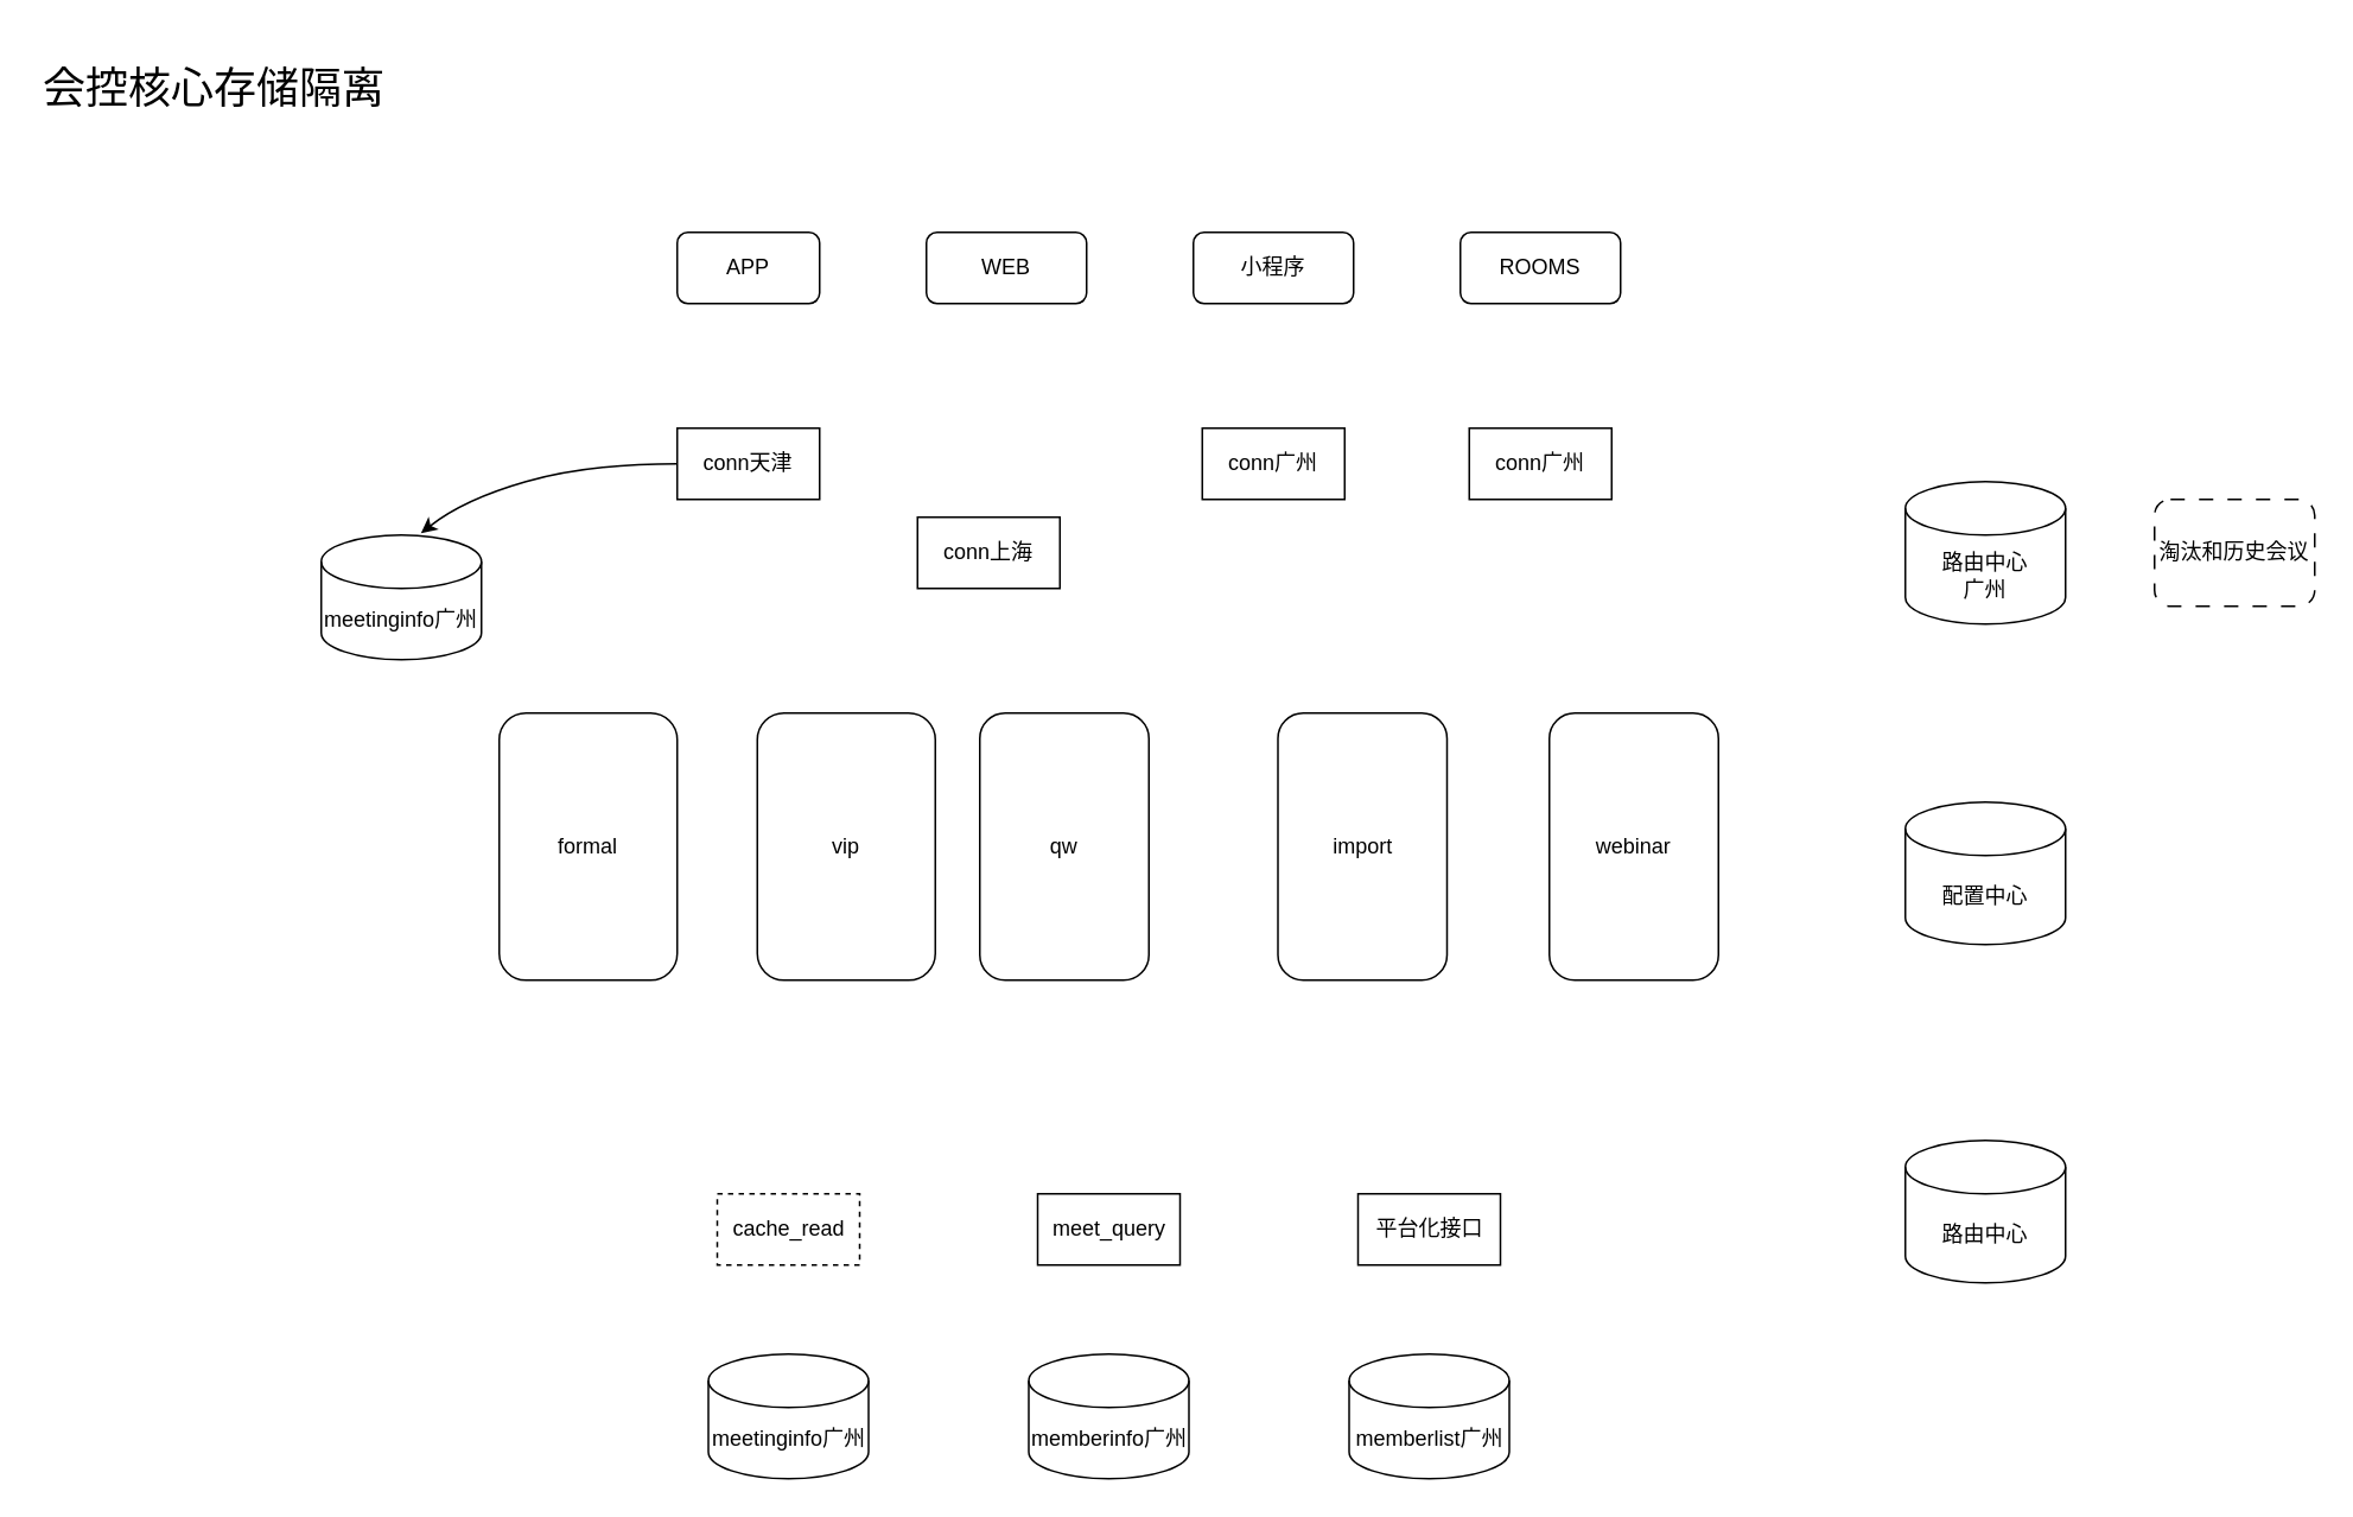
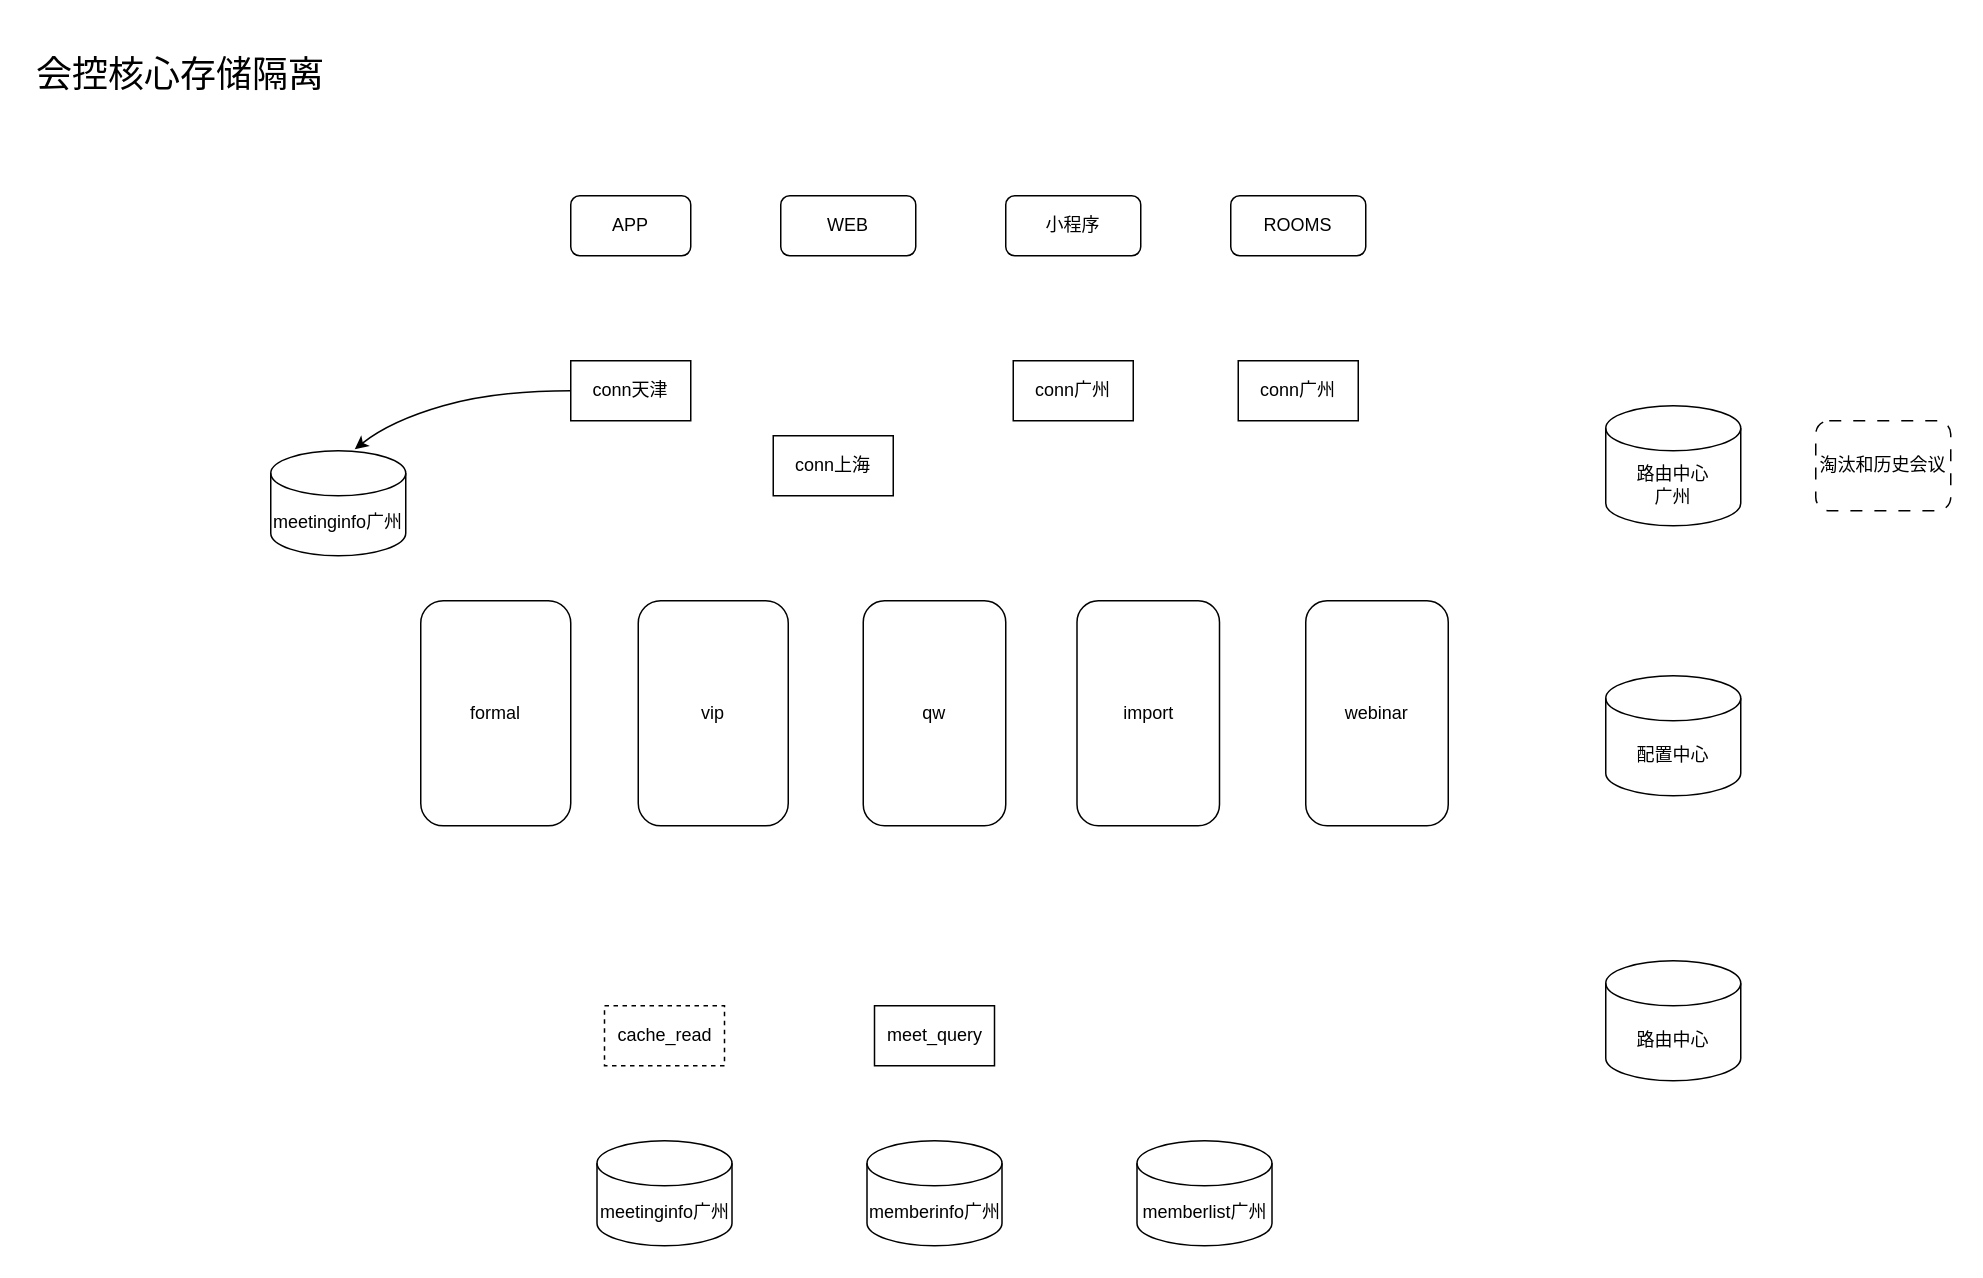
  <mxCell id="0" />
  <mxCell id="1" parent="0" />
  <mxCell id="2" value="APP" style="rounded=1;whiteSpace=wrap;html=1;fillColor=none;" vertex="1" parent="1"><mxGeometry x="380" y="130" width="80" height="40" as="geometry" /></mxCell>
  <mxCell id="3" value="WEB" style="rounded=1;whiteSpace=wrap;html=1;fillColor=none;" vertex="1" parent="1"><mxGeometry x="520" y="130" width="90" height="40" as="geometry" /></mxCell>
  <mxCell id="4" value="小程序" style="rounded=1;whiteSpace=wrap;html=1;fillColor=none;" vertex="1" parent="1"><mxGeometry x="670" y="130" width="90" height="40" as="geometry" /></mxCell>
  <mxCell id="5" value="ROOMS" style="rounded=1;whiteSpace=wrap;html=1;fillColor=none;" vertex="1" parent="1"><mxGeometry x="820" y="130" width="90" height="40" as="geometry" /></mxCell>
  <mxCell id="6" value="conn天津" style="rounded=0;whiteSpace=wrap;html=1;fillColor=none;" vertex="1" parent="1"><mxGeometry x="380" y="240" width="80" height="40" as="geometry" /></mxCell>
  <mxCell id="7" value="conn上海" style="rounded=0;whiteSpace=wrap;html=1;fillColor=none;" vertex="1" parent="1"><mxGeometry x="515" y="290" width="80" height="40" as="geometry" /></mxCell>
  <mxCell id="8" value="conn广州" style="rounded=0;whiteSpace=wrap;html=1;fillColor=none;" vertex="1" parent="1"><mxGeometry x="675" y="240" width="80" height="40" as="geometry" /></mxCell>
  <mxCell id="9" value="conn广州" style="rounded=0;whiteSpace=wrap;html=1;fillColor=none;" vertex="1" parent="1"><mxGeometry x="825" y="240" width="80" height="40" as="geometry" /></mxCell>
  <mxCell id="10" value="路由中心&lt;br&gt;广州" style="shape=cylinder3;whiteSpace=wrap;html=1;boundedLbl=1;backgroundOutline=1;size=15;fillColor=none;" vertex="1" parent="1"><mxGeometry x="1070" y="270" width="90" height="80" as="geometry" /></mxCell>
  <mxCell id="11" value="formal" style="rounded=1;whiteSpace=wrap;html=1;fillColor=none;" vertex="1" parent="1"><mxGeometry x="280" y="400" width="100" height="150" as="geometry" /></mxCell>
  <mxCell id="12" value="vip" style="rounded=1;whiteSpace=wrap;html=1;fillColor=none;" vertex="1" parent="1"><mxGeometry x="425" y="400" width="100" height="150" as="geometry" /></mxCell>
- <mxCell id="13" value="qw" style="rounded=1;whiteSpace=wrap;html=1;fillColor=none;" vertex="1" parent="1"><mxGeometry x="550" y="400" width="95" height="150" as="geometry" /></mxCell>
+ <mxCell id="13" value="qw" style="rounded=1;whiteSpace=wrap;html=1;fillColor=none;" vertex="1" parent="1"><mxGeometry x="575" y="400" width="95" height="150" as="geometry" /></mxCell>
  <mxCell id="14" value="import" style="rounded=1;whiteSpace=wrap;html=1;fillColor=none;" vertex="1" parent="1"><mxGeometry x="717.5" y="400" width="95" height="150" as="geometry" /></mxCell>
  <mxCell id="15" value="meetinginfo广州" style="shape=cylinder3;whiteSpace=wrap;html=1;boundedLbl=1;backgroundOutline=1;size=15;fillColor=none;" vertex="1" parent="1"><mxGeometry x="397.5" y="760" width="90" height="70" as="geometry" /></mxCell>
  <mxCell id="16" value="memberinfo广州" style="shape=cylinder3;whiteSpace=wrap;html=1;boundedLbl=1;backgroundOutline=1;size=15;fillColor=none;" vertex="1" parent="1"><mxGeometry x="577.5" y="760" width="90" height="70" as="geometry" /></mxCell>
  <mxCell id="17" value="memberlist广州" style="shape=cylinder3;whiteSpace=wrap;html=1;boundedLbl=1;backgroundOutline=1;size=15;fillColor=none;" vertex="1" parent="1"><mxGeometry x="757.5" y="760" width="90" height="70" as="geometry" /></mxCell>
  <mxCell id="18" value="配置中心" style="shape=cylinder3;whiteSpace=wrap;html=1;boundedLbl=1;backgroundOutline=1;size=15;fillColor=none;" vertex="1" parent="1"><mxGeometry x="1070" y="450" width="90" height="80" as="geometry" /></mxCell>
  <mxCell id="19" value="meetinginfo广州" style="shape=cylinder3;whiteSpace=wrap;html=1;boundedLbl=1;backgroundOutline=1;size=15;fillColor=none;" vertex="1" parent="1"><mxGeometry x="180" y="300" width="90" height="70" as="geometry" /></mxCell>
  <mxCell id="20" value="" style="curved=1;endArrow=classic;html=1;rounded=0;exitX=0;exitY=0.5;exitDx=0;exitDy=0;entryX=0.622;entryY=-0.014;entryDx=0;entryDy=0;entryPerimeter=0;" edge="1" parent="1" source="6" target="19"><mxGeometry width="50" height="50" relative="1" as="geometry"><mxPoint x="720" y="500" as="sourcePoint" /><mxPoint x="770" y="450" as="targetPoint" /><Array as="points"><mxPoint x="330" y="260" /><mxPoint x="260" y="280" /></Array></mxGeometry></mxCell>
  <mxCell id="21" value="cache_read" style="rounded=0;whiteSpace=wrap;html=1;fillColor=none;dashed=1;" vertex="1" parent="1"><mxGeometry x="402.5" y="670" width="80" height="40" as="geometry" /></mxCell>
  <mxCell id="22" value="meet_query" style="rounded=0;whiteSpace=wrap;html=1;fillColor=none;" vertex="1" parent="1"><mxGeometry x="582.5" y="670" width="80" height="40" as="geometry" /></mxCell>
- <mxCell id="23" value="平台化接口" style="rounded=0;whiteSpace=wrap;html=1;fillColor=none;" vertex="1" parent="1"><mxGeometry x="762.5" y="670" width="80" height="40" as="geometry" /></mxCell>
  <mxCell id="24" value="路由中心" style="shape=cylinder3;whiteSpace=wrap;html=1;boundedLbl=1;backgroundOutline=1;size=15;fillColor=none;" vertex="1" parent="1"><mxGeometry x="1070" y="640" width="90" height="80" as="geometry" /></mxCell>
  <mxCell id="25" value="webinar" style="rounded=1;whiteSpace=wrap;html=1;fillColor=none;" vertex="1" parent="1"><mxGeometry x="870" y="400" width="95" height="150" as="geometry" /></mxCell>
  <mxCell id="26" value="淘汰和历史会议" style="rounded=1;whiteSpace=wrap;html=1;fillColor=none;dashed=1;dashPattern=8 8;" vertex="1" parent="1"><mxGeometry x="1210" y="280" width="90" height="60" as="geometry" /></mxCell>
  <mxCell id="27" value="&lt;font style=&quot;font-size: 24px;&quot;&gt;会控核心存储隔离&lt;/font&gt;" style="rounded=1;whiteSpace=wrap;html=1;fillColor=none;dashed=1;dashPattern=8 8;strokeColor=none;" vertex="1" parent="1"><mxGeometry x="20" y="20" width="200" height="60" as="geometry" /></mxCell>
